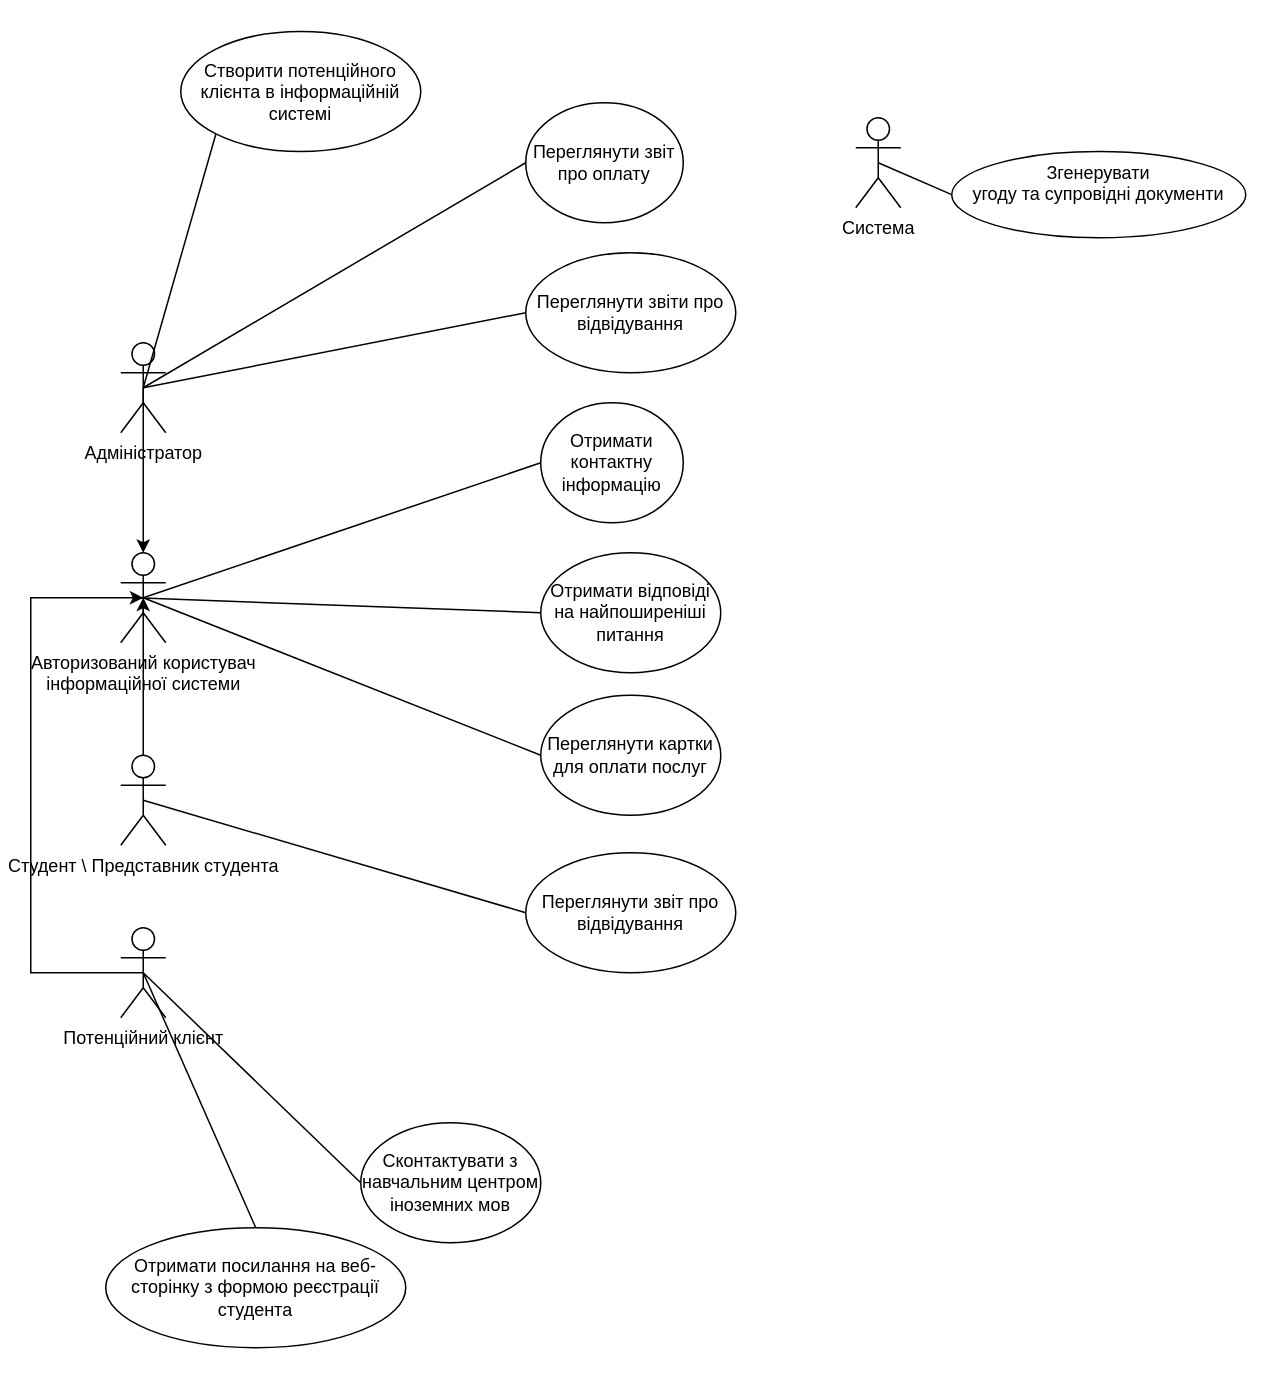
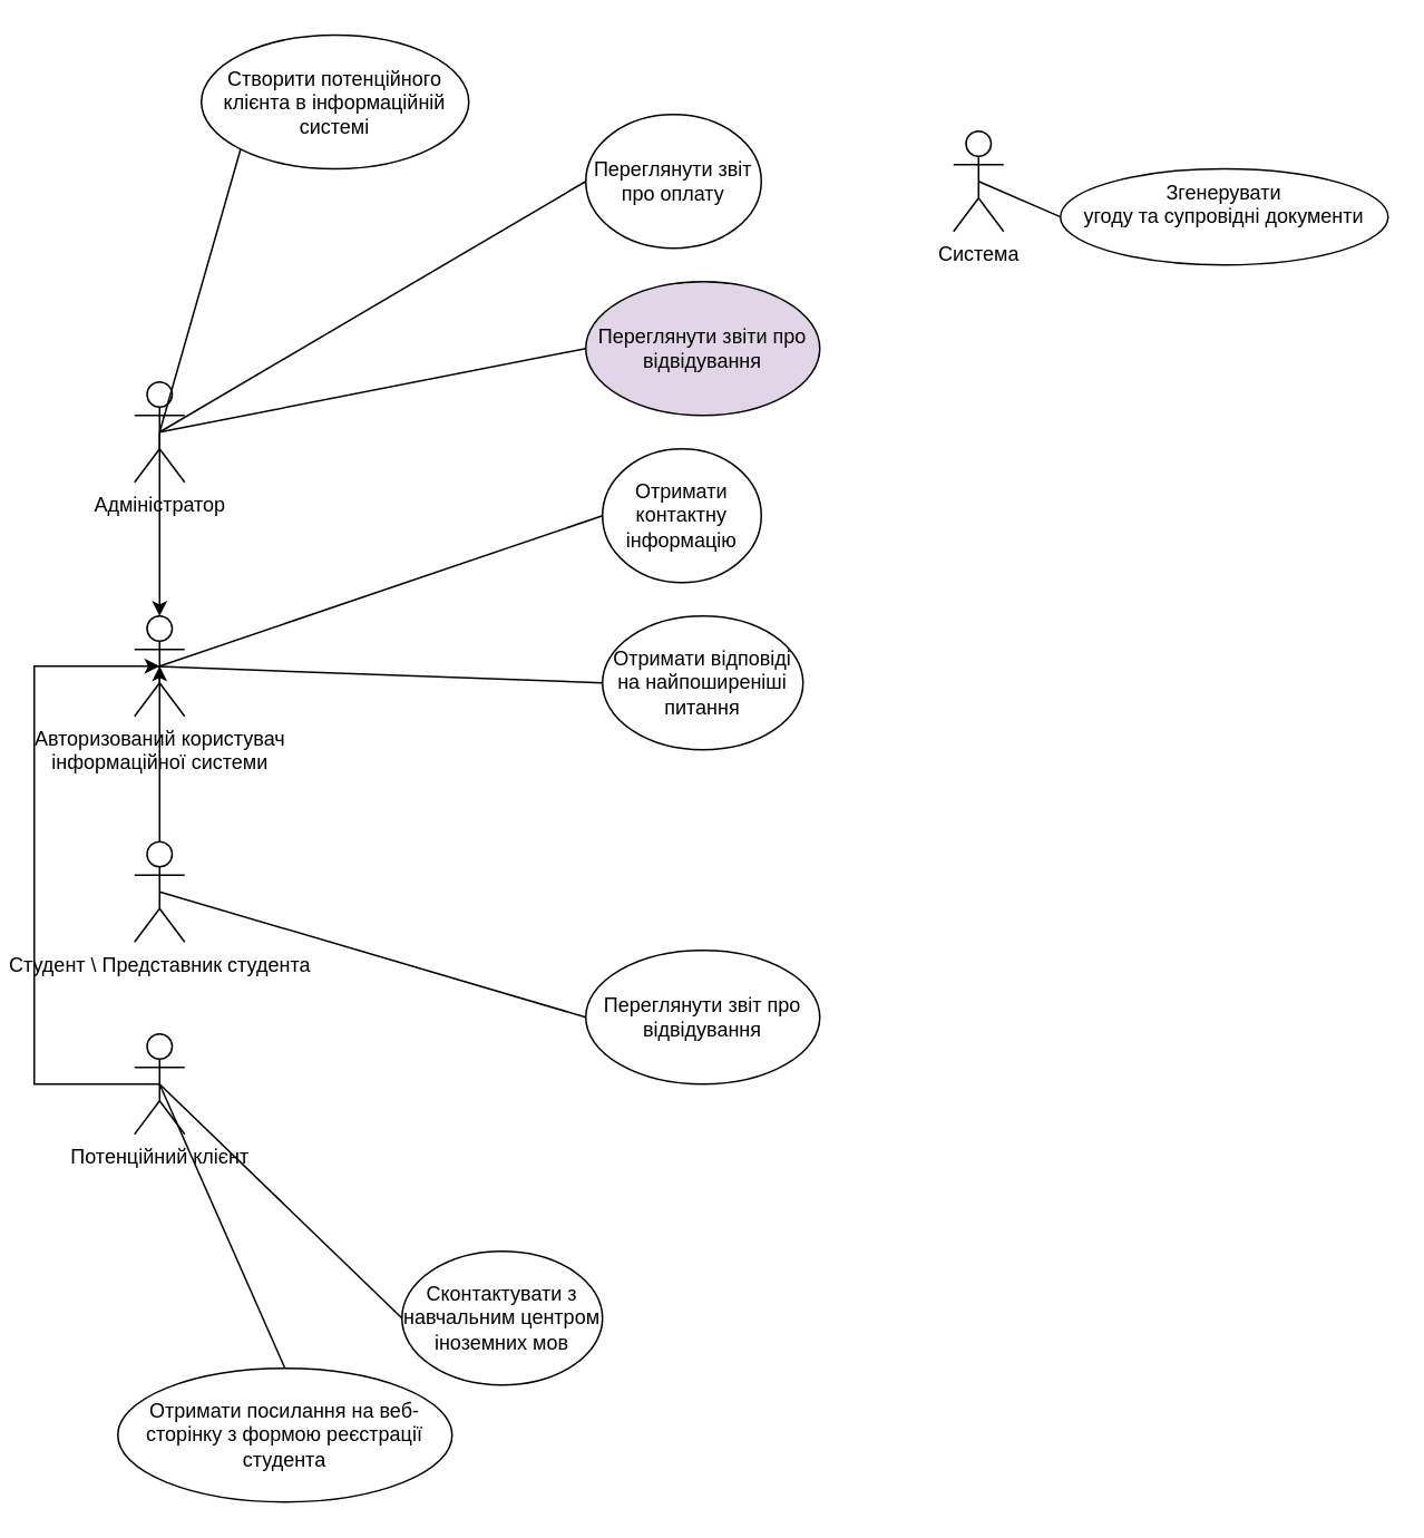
  <mxCell id="0" />
  <mxCell id="1" parent="0" />
  <mxCell id="2" value="" style="edgeStyle=orthogonalEdgeStyle;rounded=0;orthogonalLoop=1;jettySize=auto;html=1;entryX=0.5;entryY=0.5;entryDx=0;entryDy=0;entryPerimeter=0;" parent="1" source="3" target="13" edge="1"><mxGeometry relative="1" as="geometry" /></mxCell>
  <mxCell id="3" value="Студент \ Представник студента" style="shape=umlActor;verticalLabelPosition=bottom;verticalAlign=top;html=1;outlineConnect=0;" parent="1" vertex="1"><mxGeometry x="80" y="503" width="30" height="60" as="geometry" /></mxCell>
  <mxCell id="4" value="" style="edgeStyle=orthogonalEdgeStyle;rounded=0;orthogonalLoop=1;jettySize=auto;html=1;exitX=0.5;exitY=0.5;exitDx=0;exitDy=0;exitPerimeter=0;" parent="1" source="5" target="13" edge="1"><mxGeometry relative="1" as="geometry" /></mxCell>
  <mxCell id="5" value="Адміністратор" style="shape=umlActor;verticalLabelPosition=bottom;verticalAlign=top;html=1;outlineConnect=0;" parent="1" vertex="1"><mxGeometry x="80" y="228" width="30" height="60" as="geometry" /></mxCell>
  <mxCell id="6" value="Переглянути звіт про відвідування" style="ellipse;whiteSpace=wrap;html=1;" parent="1" vertex="1"><mxGeometry x="350" y="568" width="140" height="80" as="geometry" /></mxCell>
  <mxCell id="7" value="" style="endArrow=none;html=1;rounded=0;exitX=0.5;exitY=0.5;exitDx=0;exitDy=0;exitPerimeter=0;entryX=0;entryY=0.5;entryDx=0;entryDy=0;" parent="1" source="3" target="6" edge="1"><mxGeometry width="50" height="50" relative="1" as="geometry"><mxPoint x="120" y="478" as="sourcePoint" /><mxPoint x="170" y="428" as="targetPoint" /></mxGeometry></mxCell>
- <mxCell id="8" value="Переглянути картки для оплати послуг" style="ellipse;whiteSpace=wrap;html=1;" parent="1" vertex="1"><mxGeometry x="360" y="463" width="120" height="80" as="geometry" /></mxCell>
  <mxCell id="9" value="Отримати відповіді на найпоширеніші питання" style="ellipse;whiteSpace=wrap;html=1;" parent="1" vertex="1"><mxGeometry x="360" y="368" width="120" height="80" as="geometry" /></mxCell>
  <mxCell id="10" value="Отримати контактну інформацію" style="ellipse;whiteSpace=wrap;html=1;" parent="1" vertex="1"><mxGeometry x="360" y="268" width="95" height="80" as="geometry" /></mxCell>
- <mxCell id="11" value="Переглянути звіти про відвідування" style="ellipse;whiteSpace=wrap;html=1;" parent="1" vertex="1"><mxGeometry x="350" y="168" width="140" height="80" as="geometry" /></mxCell>
+ <mxCell id="11" value="Переглянути звіти про відвідування" style="ellipse;whiteSpace=wrap;html=1;fillColor=#e1d5e7;" parent="1" vertex="1"><mxGeometry x="350" y="168" width="140" height="80" as="geometry" /></mxCell>
  <mxCell id="12" value="" style="endArrow=none;html=1;rounded=0;entryX=0;entryY=0.5;entryDx=0;entryDy=0;exitX=0.5;exitY=0.5;exitDx=0;exitDy=0;exitPerimeter=0;" parent="1" source="5" target="11" edge="1"><mxGeometry width="50" height="50" relative="1" as="geometry"><mxPoint x="350" y="438" as="sourcePoint" /><mxPoint x="400" y="388" as="targetPoint" /></mxGeometry></mxCell>
  <mxCell id="13" value="Авторизований користувач&lt;br&gt;інформаційної системи" style="shape=umlActor;verticalLabelPosition=bottom;verticalAlign=top;html=1;outlineConnect=0;" parent="1" vertex="1"><mxGeometry x="80" y="368" width="30" height="60" as="geometry" /></mxCell>
  <mxCell id="14" value="" style="endArrow=none;html=1;rounded=0;entryX=0;entryY=0.5;entryDx=0;entryDy=0;exitX=0.5;exitY=0.5;exitDx=0;exitDy=0;exitPerimeter=0;" parent="1" source="13" target="10" edge="1"><mxGeometry width="50" height="50" relative="1" as="geometry"><mxPoint x="350" y="438" as="sourcePoint" /><mxPoint x="400" y="388" as="targetPoint" /></mxGeometry></mxCell>
  <mxCell id="15" value="" style="endArrow=none;html=1;rounded=0;entryX=0;entryY=0.5;entryDx=0;entryDy=0;" parent="1" target="9" edge="1"><mxGeometry width="50" height="50" relative="1" as="geometry"><mxPoint x="90" y="398" as="sourcePoint" /><mxPoint x="370" y="318" as="targetPoint" /></mxGeometry></mxCell>
- <mxCell id="16" value="" style="endArrow=none;html=1;rounded=0;entryX=0;entryY=0.5;entryDx=0;entryDy=0;exitX=0.5;exitY=0.5;exitDx=0;exitDy=0;exitPerimeter=0;" parent="1" source="13" target="8" edge="1"><mxGeometry width="50" height="50" relative="1" as="geometry"><mxPoint x="100" y="408" as="sourcePoint" /><mxPoint x="370" y="418" as="targetPoint" /></mxGeometry></mxCell>
  <mxCell id="17" style="edgeStyle=orthogonalEdgeStyle;rounded=0;orthogonalLoop=1;jettySize=auto;html=1;exitX=0.5;exitY=0.5;exitDx=0;exitDy=0;exitPerimeter=0;entryX=0.5;entryY=0.5;entryDx=0;entryDy=0;entryPerimeter=0;" parent="1" source="18" target="13" edge="1"><mxGeometry relative="1" as="geometry"><mxPoint x="-10" y="408" as="targetPoint" /><Array as="points"><mxPoint x="20" y="648" /><mxPoint x="20" y="398" /></Array></mxGeometry></mxCell>
  <mxCell id="18" value="Потенційний клієнт" style="shape=umlActor;verticalLabelPosition=bottom;verticalAlign=top;html=1;outlineConnect=0;" parent="1" vertex="1"><mxGeometry x="80" y="618" width="30" height="60" as="geometry" /></mxCell>
  <mxCell id="19" value="Переглянути звіт про оплату" style="ellipse;whiteSpace=wrap;html=1;" parent="1" vertex="1"><mxGeometry x="350" y="68" width="105" height="80" as="geometry" /></mxCell>
  <mxCell id="20" value="" style="endArrow=none;html=1;rounded=0;exitX=0.5;exitY=0.5;exitDx=0;exitDy=0;exitPerimeter=0;entryX=0;entryY=0.5;entryDx=0;entryDy=0;" parent="1" source="5" target="19" edge="1"><mxGeometry width="50" height="50" relative="1" as="geometry"><mxPoint x="210" y="358" as="sourcePoint" /><mxPoint x="260" y="308" as="targetPoint" /></mxGeometry></mxCell>
  <mxCell id="21" value="Система" style="shape=umlActor;verticalLabelPosition=bottom;verticalAlign=top;html=1;outlineConnect=0;" parent="1" vertex="1"><mxGeometry x="570" width="30" height="60" as="geometry" y="78" /></mxCell>
  <mxCell id="22" value="Згенерувати&lt;br&gt;угоду та супровідні документи" style="ellipse;whiteSpace=wrap;html=1;verticalAlign=top;" parent="1" vertex="1"><mxGeometry x="634" y="100.5" width="196" height="57.5" as="geometry" /></mxCell>
  <mxCell id="23" value="" style="endArrow=none;html=1;rounded=0;exitX=0.5;exitY=0.5;exitDx=0;exitDy=0;exitPerimeter=0;entryX=0;entryY=0.5;entryDx=0;entryDy=0;" parent="1" source="21" target="22" edge="1"><mxGeometry width="50" height="50" relative="1" as="geometry"><mxPoint x="595" y="118" as="sourcePoint" /><mxPoint x="645" y="118" as="targetPoint" /></mxGeometry></mxCell>
  <mxCell id="24" value="Створити потенційного клієнта в інформаційній системі" style="ellipse;whiteSpace=wrap;html=1;" vertex="1" parent="1"><mxGeometry x="120" y="20.5" width="160" height="80" as="geometry" /></mxCell>
  <mxCell id="25" value="" style="endArrow=none;html=1;rounded=0;entryX=0;entryY=1;entryDx=0;entryDy=0;exitX=0.5;exitY=0.5;exitDx=0;exitDy=0;exitPerimeter=0;" edge="1" parent="1" source="5" target="24"><mxGeometry width="50" height="50" relative="1" as="geometry"><mxPoint x="380" y="198" as="sourcePoint" /><mxPoint x="430" y="148" as="targetPoint" /></mxGeometry></mxCell>
  <mxCell id="26" value="Сконтактувати з навчальним центром іноземних мов" style="ellipse;whiteSpace=wrap;html=1;" vertex="1" parent="1"><mxGeometry x="240" y="748" width="120" height="80" as="geometry" /></mxCell>
  <mxCell id="27" value="" style="endArrow=none;html=1;rounded=0;exitX=0.5;exitY=0.5;exitDx=0;exitDy=0;exitPerimeter=0;entryX=0;entryY=0.5;entryDx=0;entryDy=0;" edge="1" parent="1" source="18" target="26"><mxGeometry width="50" height="50" relative="1" as="geometry"><mxPoint x="380" y="578" as="sourcePoint" /><mxPoint x="430" y="528" as="targetPoint" /></mxGeometry></mxCell>
  <mxCell id="28" value="Отримати посилання на веб-сторінку з формою реєстрації студента" style="ellipse;whiteSpace=wrap;html=1;" vertex="1" parent="1"><mxGeometry x="70" y="818" width="200" height="80" as="geometry" /></mxCell>
  <mxCell id="29" value="" style="endArrow=none;html=1;rounded=0;exitX=0.5;exitY=0.5;exitDx=0;exitDy=0;exitPerimeter=0;entryX=0.5;entryY=0;entryDx=0;entryDy=0;" edge="1" parent="1" source="18" target="28"><mxGeometry width="50" height="50" relative="1" as="geometry"><mxPoint x="380" y="648" as="sourcePoint" /><mxPoint x="430" y="598" as="targetPoint" /></mxGeometry></mxCell>
